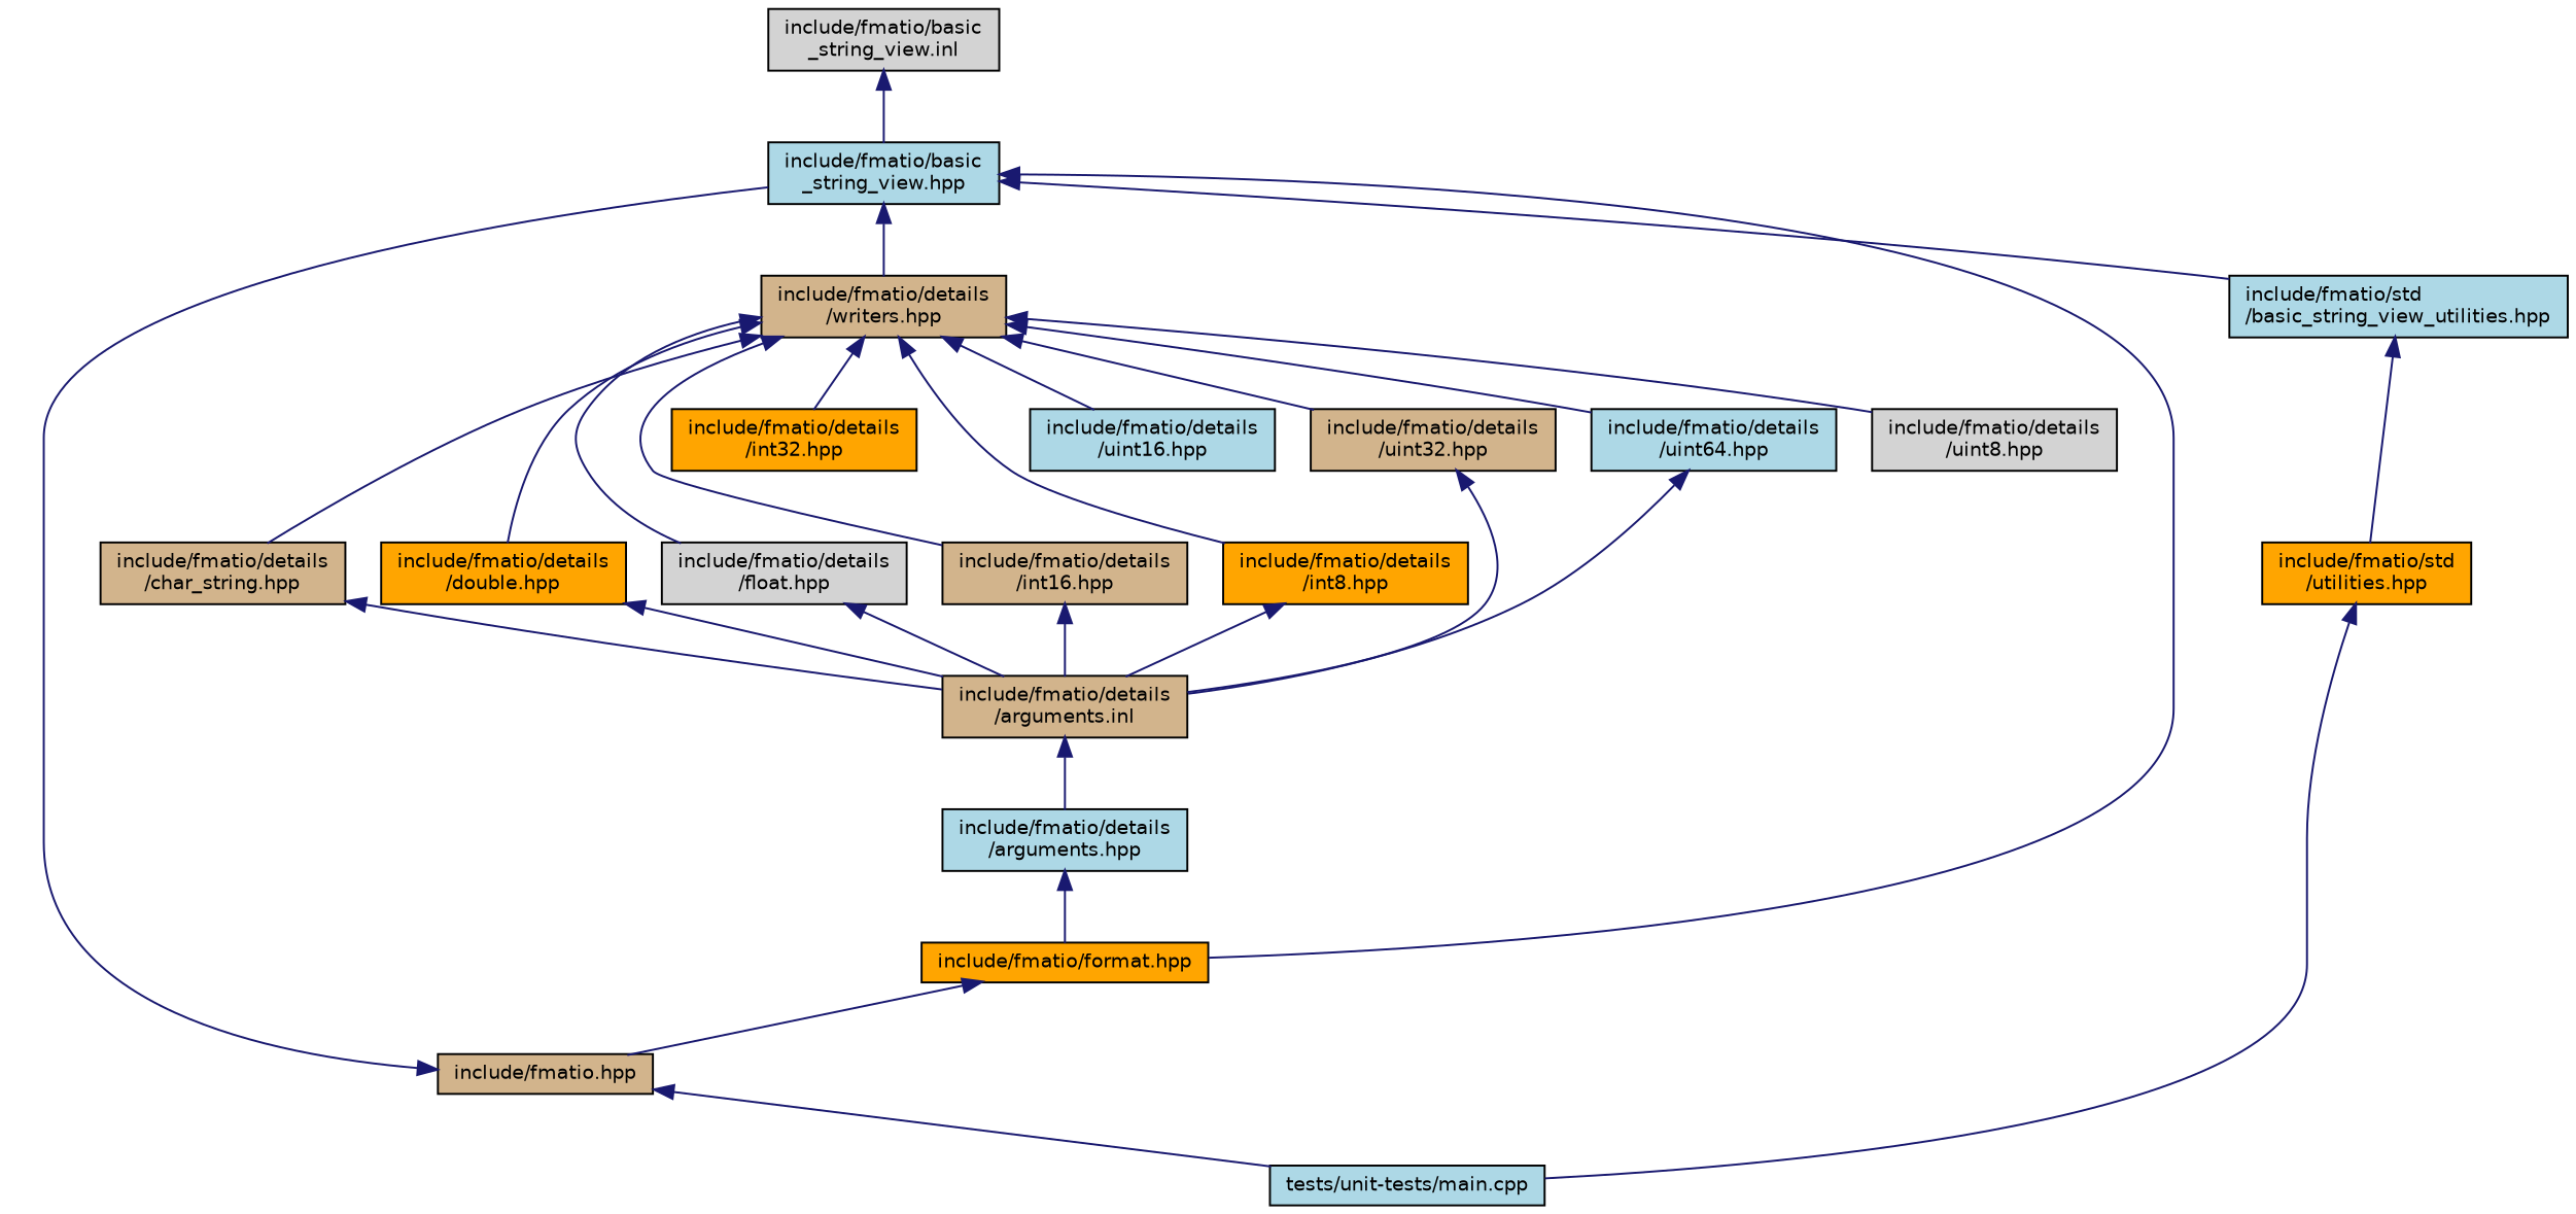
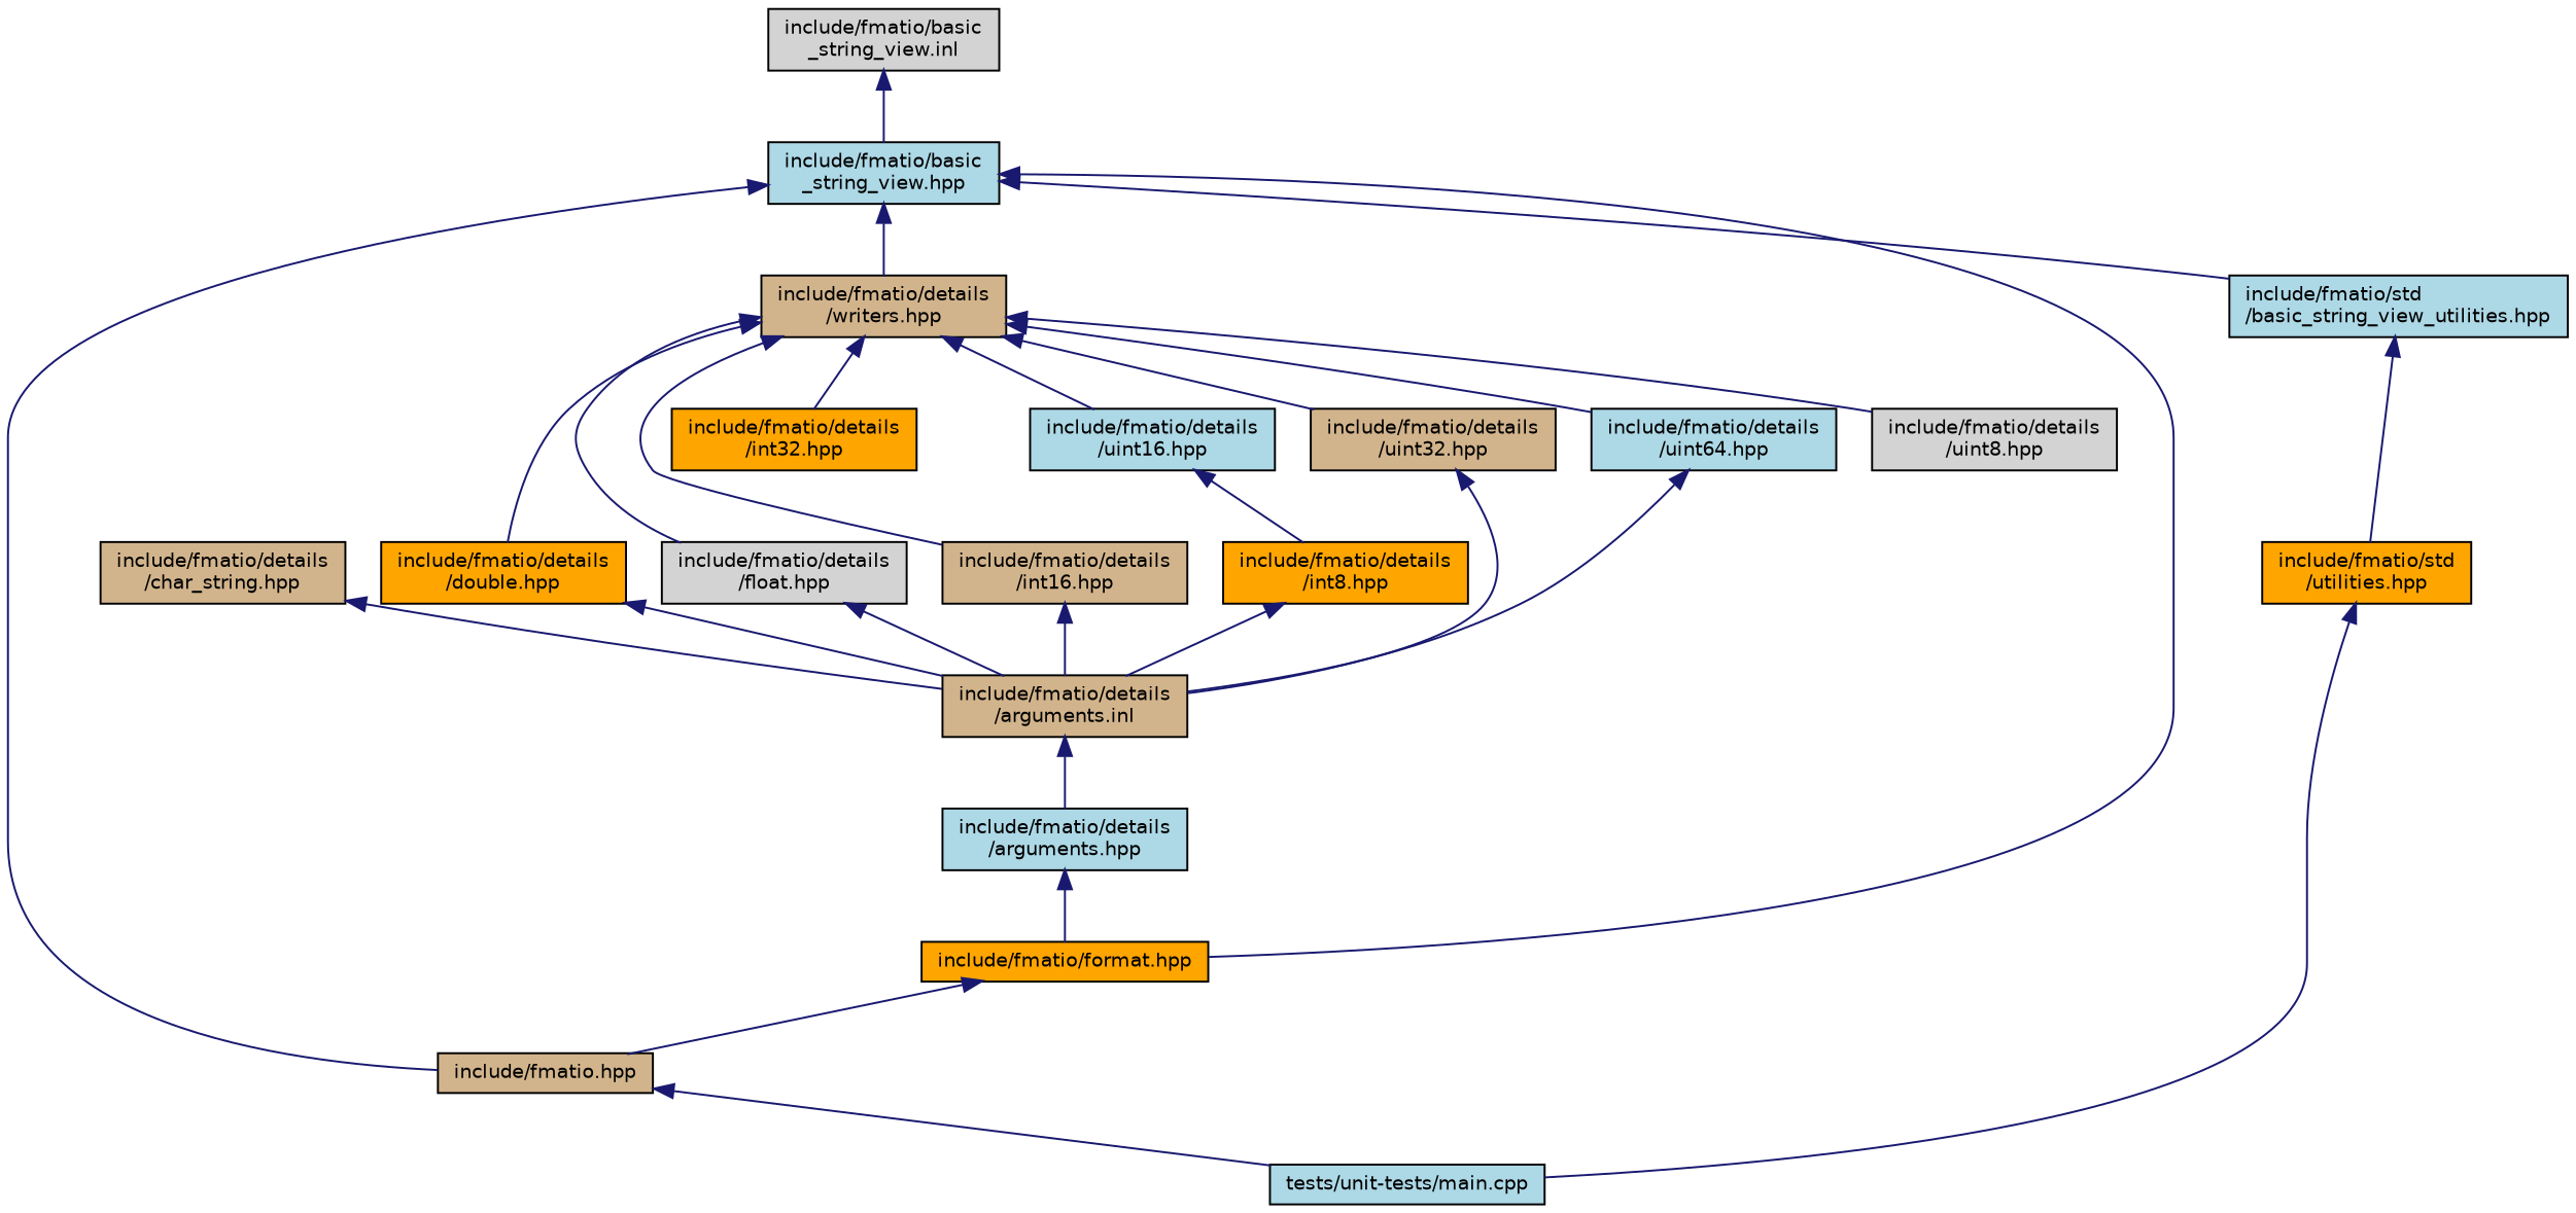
  digraph {
    fontname="DejaVu Sans"
    node [color=black fillcolor=lightblue fontname="DejaVu Sans" fontsize=10 shape=record style=filled]
    edge [color=midnightblue dir=back fontname="DejaVu Sans" fontsize=10 labelfontname=Helvetica labelfontsize=10 style=solid]
    n1 [fillcolor=lightgrey fontcolor=black height=0.2 label="include/fmatio/basic\l_string_view.inl" width=0.4]
    n2 [height=0.2 label="include/fmatio/basic\l_string_view.hpp" width=0.4]
    n3 [fillcolor=tan height=0.2 label="include/fmatio.hpp" width=0.4]
    n4 [fillcolor=tan height=0.2 label="include/fmatio/details\l/writers.hpp" width=0.4]
    n5 [fillcolor=orange height=0.2 label="include/fmatio/format.hpp" width=0.4]
    n6 [height=0.2 label="include/fmatio/std\l/basic_string_view_utilities.hpp" width=0.4]
    n7 [height=0.2 label="tests/unit-tests/main.cpp" width=0.4]
    n8 [fillcolor=tan height=0.2 label="include/fmatio/details\l/char_string.hpp" width=0.4]
    n9 [fillcolor=orange height=0.2 label="include/fmatio/details\l/double.hpp" width=0.4]
    n10 [fillcolor=lightgrey height=0.2 label="include/fmatio/details\l/float.hpp" width=0.4]
    n11 [fillcolor=tan height=0.2 label="include/fmatio/details\l/int16.hpp" width=0.4]
    n12 [fillcolor=orange height=0.2 label="include/fmatio/details\l/int32.hpp" width=0.4]
    n13 [fillcolor=orange height=0.2 label="include/fmatio/details\l/int8.hpp" width=0.4]
    n14 [height=0.2 label="include/fmatio/details\l/uint16.hpp" width=0.4]
    n15 [fillcolor=tan height=0.2 label="include/fmatio/details\l/uint32.hpp" width=0.4]
    n16 [height=0.2 label="include/fmatio/details\l/uint64.hpp" width=0.4]
    n17 [fillcolor=lightgrey height=0.2 label="include/fmatio/details\l/uint8.hpp" width=0.4]
    n18 [fillcolor=orange height=0.2 label="include/fmatio/std\l/utilities.hpp" width=0.4]
    n19 [fillcolor=tan height=0.2 label="include/fmatio/details\l/arguments.inl" width=0.4]
    n20 [height=0.2 label="include/fmatio/details\l/arguments.hpp" width=0.4]
    n1 -> n2
-   n3 -> n2
+   n2 -> n3
    n2 -> n4
    n2 -> n5
    n2 -> n6
    n3 -> n7
-   n4 -> n8
    n4 -> n9
    n4 -> n10
    n4 -> n11
    n4 -> n12
-   n4 -> n13
+   n14 -> n13
    n4 -> n14
    n4 -> n15
    n4 -> n16
    n4 -> n17
    n5 -> n3
    n6 -> n18
    n8 -> n19
    n9 -> n19
    n10 -> n19
    n11 -> n19
    n13 -> n19
    n15 -> n19
    n16 -> n19
    n18 -> n7
    n19 -> n20
    n20 -> n5
  }
